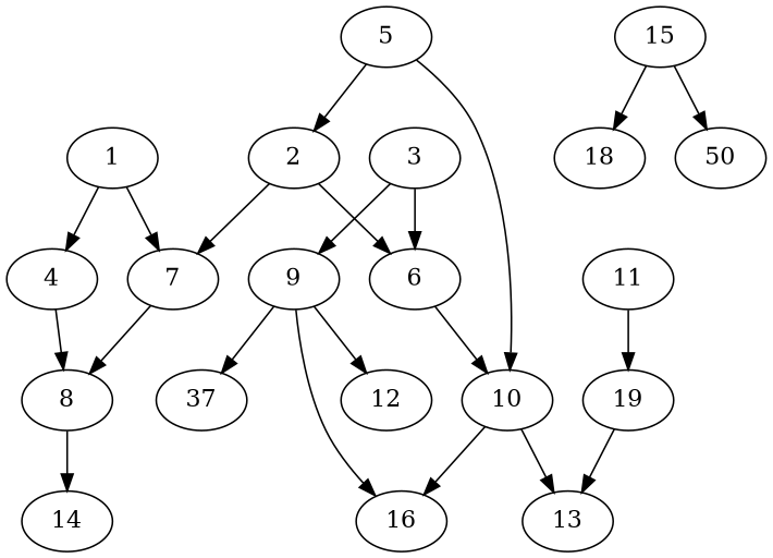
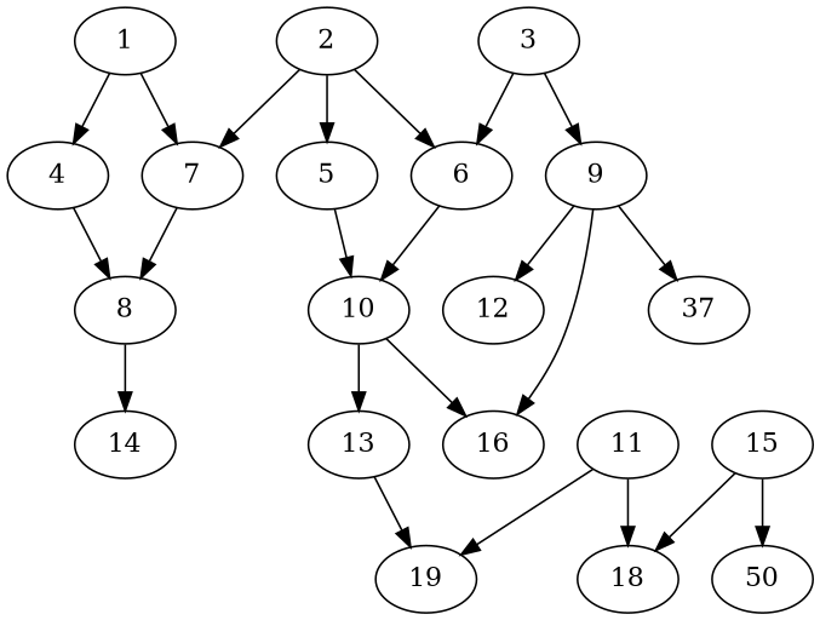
  digraph {
    1 [alpha=40.60]
    4 [alpha=27.78]
    7 [alpha=25.64]
    8 [alpha=43.30]
    9 [alpha=43.26]
    12 [alpha=32.75]
    16 [alpha=33.53]
    n8 [alpha=44.09 label=37]
    14 [alpha=41.03]
    2 [alpha=45.76]
    5 [alpha=20.34]
    6 [alpha=38.07]
    10 [alpha=27.43]
    13 [alpha=39.19]
    3 [alpha=30.24]
    11 [alpha=48.68]
    18 [alpha=44.08]
    19 [alpha=25.24]
    15 [alpha=27.40]
    n20 [alpha=41.25 label=50]
    1 -> 4
    1 -> 7
    4 -> 8
    7 -> 8
    8 -> 14
    9 -> 12
    9 -> 16
    9 -> n8
    2 -> 7
-   5 -> 2
+   2 -> 5
    2 -> 6
    5 -> 10
    6 -> 10
    10 -> 16
    10 -> 13
-   19 -> 13
+   13 -> 19
    3 -> 9
    3 -> 6
+   11 -> 18
    11 -> 19
    15 -> 18
    15 -> n20
  }
